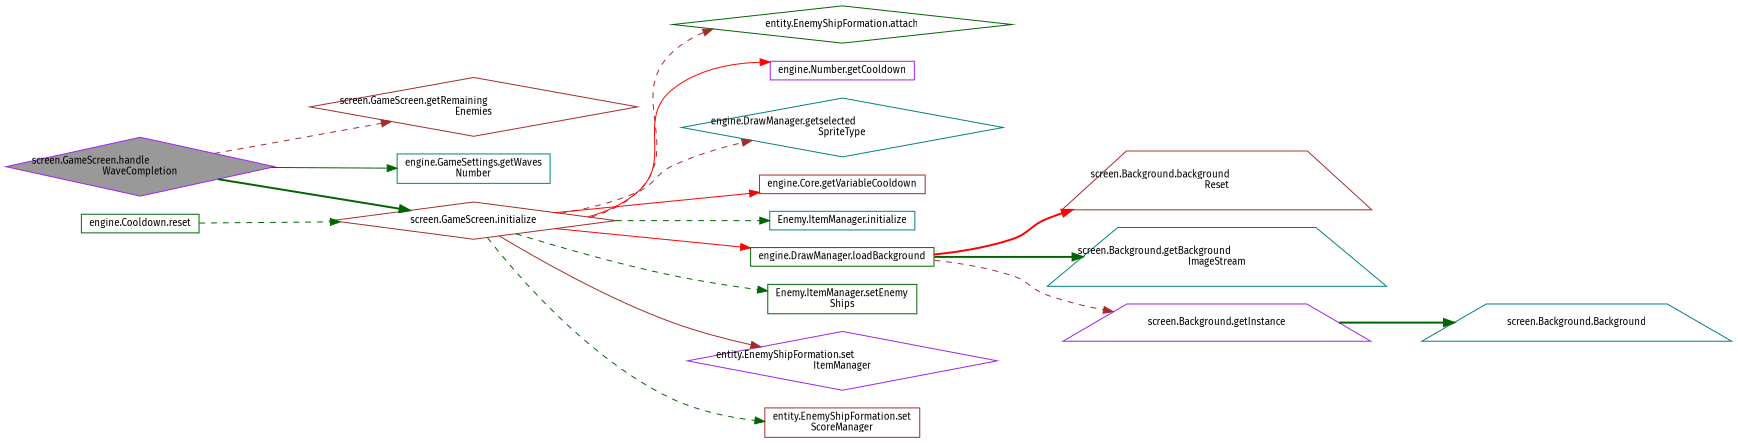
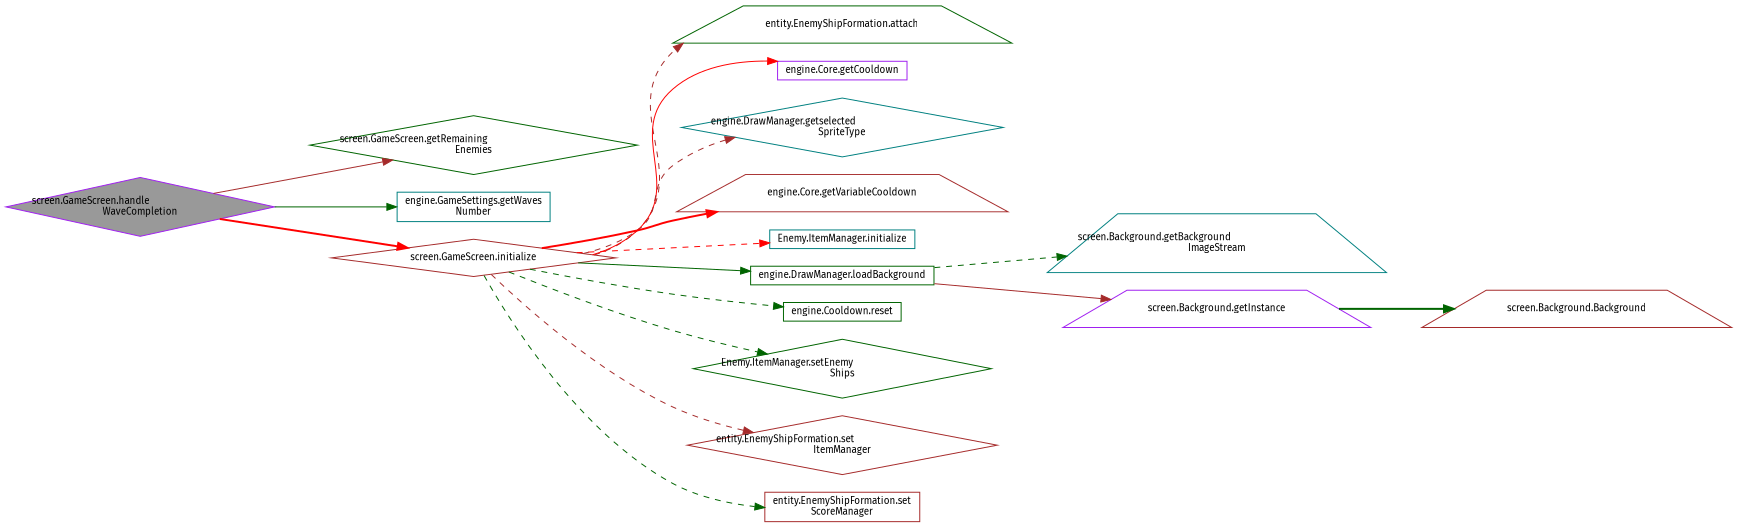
  digraph {
    fontname="Fira Sans"
    rankdir=LR
    node [color=brown fillcolor=white fontname="Fira Sans" fontsize=10 shape=box style=filled]
    edge [color=darkgreen fontname="Fira Sans" fontsize=10 labelfontname=Helvetica labelfontsize=10 style=solid]
    n1 [color=purple fillcolor=grey60 fontcolor=black height=0.2 label="screen.GameScreen.handle\lWaveCompletion" shape=diamond width=0.4]
-   n2 [height=0.2 label="screen.GameScreen.getRemaining\lEnemies" shape=diamond width=0.4]
+   n2 [color=darkgreen height=0.2 label="screen.GameScreen.getRemaining\lEnemies" shape=diamond width=0.4]
    n3 [color=teal height=0.2 label="engine.GameSettings.getWaves\lNumber" width=0.4]
    n4 [height=0.2 label="screen.GameScreen.initialize" shape=diamond width=0.4]
-   n5 [color=darkgreen height=0.2 label="entity.EnemyShipFormation.attach" shape=diamond width=0.4]
-   n6 [color=purple height=0.2 label="engine.Number.getCooldown" width=0.4]
+   n5 [color=darkgreen height=0.2 label="entity.EnemyShipFormation.attach" shape=trapezium width=0.4]
+   n6 [color=purple height=0.2 label="engine.Core.getCooldown" width=0.4]
    n7 [color=teal height=0.2 label="engine.DrawManager.getselected\lSpriteType" shape=diamond width=0.4]
-   n8 [height=0.2 label="engine.Core.getVariableCooldown" width=0.4]
+   n8 [height=0.2 label="engine.Core.getVariableCooldown" shape=trapezium width=0.4]
    n9 [color=teal height=0.2 label="Enemy.ItemManager.initialize" width=0.4]
    n10 [color=darkgreen height=0.2 label="engine.DrawManager.loadBackground" width=0.4]
    n11 [color=darkgreen height=0.2 label="engine.Cooldown.reset" width=0.4]
-   n12 [color=darkgreen height=0.2 label="Enemy.ItemManager.setEnemy\lShips" width=0.4]
-   n13 [color=purple height=0.2 label="entity.EnemyShipFormation.set\lItemManager" shape=diamond width=0.4]
+   n12 [color=darkgreen height=0.2 label="Enemy.ItemManager.setEnemy\lShips" shape=diamond width=0.4]
+   n13 [height=0.2 label="entity.EnemyShipFormation.set\lItemManager" shape=diamond width=0.4]
    n14 [height=0.2 label="entity.EnemyShipFormation.set\lScoreManager" width=0.4]
-   n15 [height=0.2 label="screen.Background.background\lReset" shape=trapezium width=0.4]
    n16 [color=teal height=0.2 label="screen.Background.getBackground\lImageStream" shape=trapezium width=0.4]
    n17 [color=purple height=0.2 label="screen.Background.getInstance" shape=trapezium width=0.4]
-   n18 [color=teal height=0.2 label="screen.Background.Background" shape=trapezium width=0.4]
-   n1 -> n2 [color=brown style=dashed]
+   n18 [height=0.2 label="screen.Background.Background" shape=trapezium width=0.4]
+   n1 -> n2 [color=brown]
    n1 -> n3
-   n1 -> n4 [style=bold]
+   n1 -> n4 [color=red style=bold]
    n4 -> n5 [color=brown style=dashed]
    n4 -> n6 [color=red]
    n4 -> n7 [color=brown style=dashed]
-   n4 -> n8 [color=red]
-   n4 -> n9 [style=dashed]
-   n4 -> n10 [color=red]
-   n11 -> n4 [style=dashed]
+   n4 -> n8 [color=red style=bold]
+   n4 -> n9 [color=red style=dashed]
+   n4 -> n10
+   n4 -> n11 [style=dashed]
    n4 -> n12 [style=dashed]
-   n4 -> n13 [color=brown]
+   n4 -> n13 [color=brown style=dashed]
    n4 -> n14 [style=dashed]
-   n10 -> n15 [color=red style=bold]
-   n10 -> n16 [style=bold]
-   n10 -> n17 [color=brown style=dashed]
+   n10 -> n16 [style=dashed]
+   n10 -> n17 [color=brown]
    n17 -> n18 [style=bold]
  }
